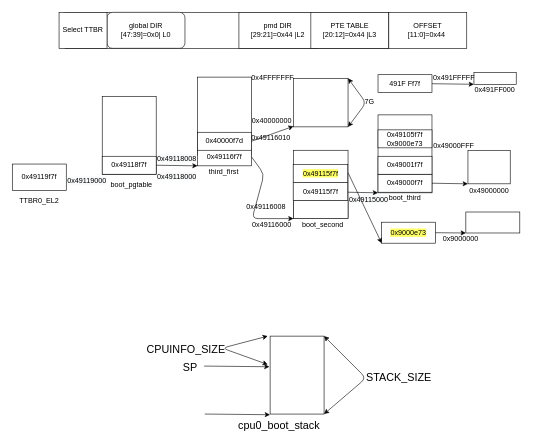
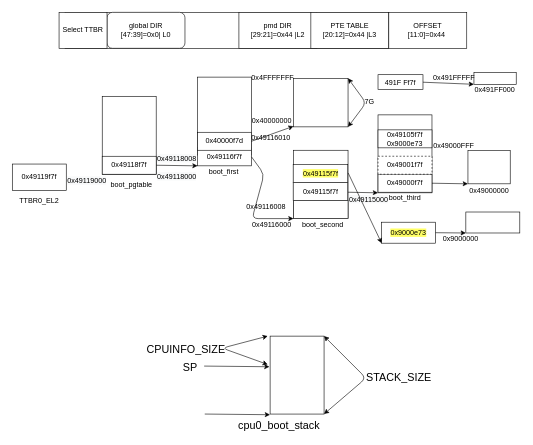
  <mxCell id="0" />
  <mxCell id="1" parent="0" />
  <mxCell id="2" value="" style="rounded=0;whiteSpace=wrap;html=1;" parent="1" vertex="1"><mxGeometry x="108" y="20" width="540" height="60" as="geometry" /></mxCell>
  <mxCell id="3" value="" style="rounded=0;whiteSpace=wrap;html=1;" parent="1" vertex="1"><mxGeometry x="329" y="128" width="90" height="130" as="geometry" /></mxCell>
  <mxCell id="4" value="global DIR&lt;br&gt;[47:39]=0x0| L0" style="whiteSpace=wrap;html=1;rounded=1;" parent="1" vertex="1"><mxGeometry x="178" y="20" width="130" height="60" as="geometry" /></mxCell>
  <mxCell id="5" value="Select TTBR" style="rounded=0;whiteSpace=wrap;html=1;" parent="1" vertex="1"><mxGeometry x="98" y="20" width="80" height="60" as="geometry" /></mxCell>
  <mxCell id="6" value="pmd DIR&lt;br&gt;[29:21]=0x44 |L2" style="rounded=0;whiteSpace=wrap;html=1;" parent="1" vertex="1"><mxGeometry x="398" y="20" width="130" height="60" as="geometry" /></mxCell>
  <mxCell id="7" value="" style="rounded=0;whiteSpace=wrap;html=1;" parent="1" vertex="1"><mxGeometry x="489" y="130" width="91" height="81" as="geometry" /></mxCell>
  <mxCell id="8" value="PTE TABLE&lt;br&gt;[20:12]=0x44 |L3" style="rounded=0;whiteSpace=wrap;html=1;" parent="1" vertex="1"><mxGeometry x="518" y="20" width="130" height="60" as="geometry" /></mxCell>
  <mxCell id="9" value="OFFSET&lt;br&gt;[11:0]=0x44&amp;nbsp;" style="rounded=0;whiteSpace=wrap;html=1;" parent="1" vertex="1"><mxGeometry x="648" y="20" width="130" height="60" as="geometry" /></mxCell>
- <mxCell id="10" value="third_first" style="text;html=1;strokeColor=none;fillColor=none;align=center;verticalAlign=middle;whiteSpace=wrap;rounded=0;" parent="1" vertex="1"><mxGeometry x="338" y="266" width="70" height="40" as="geometry" /></mxCell>
+ <mxCell id="10" value="boot_first" style="text;html=1;strokeColor=none;fillColor=none;align=center;verticalAlign=middle;whiteSpace=wrap;rounded=0;" parent="1" vertex="1"><mxGeometry x="338" y="266" width="70" height="40" as="geometry" /></mxCell>
  <mxCell id="11" value="0x49116f7f" style="rounded=0;whiteSpace=wrap;html=1;" parent="1" vertex="1"><mxGeometry x="329" y="246" width="90" height="30" as="geometry" /></mxCell>
  <mxCell id="12" value="0x40000f7d" style="rounded=0;whiteSpace=wrap;html=1;" parent="1" vertex="1"><mxGeometry x="329" y="220" width="90" height="30" as="geometry" /></mxCell>
  <mxCell id="13" value="" style="rounded=0;whiteSpace=wrap;html=1;" parent="1" vertex="1"><mxGeometry x="489" y="250" width="91" height="114" as="geometry" /></mxCell>
  <mxCell id="14" value="" style="endArrow=classic;html=1;exitX=1;exitY=0.5;exitDx=0;exitDy=0;" parent="1" source="12" edge="1"><mxGeometry width="50" height="50" relative="1" as="geometry"><mxPoint x="439" y="260" as="sourcePoint" /><mxPoint x="489" y="210" as="targetPoint" /></mxGeometry></mxCell>
  <mxCell id="15" value="0x40000000" style="text;html=1;strokeColor=none;fillColor=none;align=center;verticalAlign=middle;whiteSpace=wrap;rounded=0;" parent="1" vertex="1"><mxGeometry x="433" y="191" width="40" height="20" as="geometry" /></mxCell>
  <mxCell id="16" value="" style="rounded=0;whiteSpace=wrap;html=1;" parent="1" vertex="1"><mxGeometry x="170" y="160" width="90" height="130" as="geometry" /></mxCell>
  <mxCell id="17" style="edgeStyle=none;rounded=0;orthogonalLoop=1;jettySize=auto;html=1;exitX=1;exitY=0.5;exitDx=0;exitDy=0;entryX=0;entryY=1;entryDx=0;entryDy=0;" parent="1" source="18" target="11" edge="1"><mxGeometry relative="1" as="geometry" /></mxCell>
  <mxCell id="18" value="0x49118f7f" style="rounded=0;whiteSpace=wrap;html=1;" parent="1" vertex="1"><mxGeometry x="170" y="260" width="90" height="30" as="geometry" /></mxCell>
  <mxCell id="19" value="boot_pgtable" style="text;html=1;strokeColor=none;fillColor=none;align=center;verticalAlign=middle;whiteSpace=wrap;rounded=0;" parent="1" vertex="1"><mxGeometry x="184" y="287" width="70" height="40" as="geometry" /></mxCell>
  <mxCell id="20" value="&lt;span style=&quot;font-family: &amp;#34;helvetica&amp;#34;&quot;&gt;0x49119f7f&lt;/span&gt;" style="rounded=0;whiteSpace=wrap;html=1;" parent="1" vertex="1"><mxGeometry x="20" y="273" width="90" height="44" as="geometry" /></mxCell>
  <mxCell id="21" value="TTBR0_EL2" style="text;html=1;strokeColor=none;fillColor=none;align=center;verticalAlign=middle;whiteSpace=wrap;rounded=0;" parent="1" vertex="1"><mxGeometry x="30" y="315" width="70" height="40" as="geometry" /></mxCell>
  <mxCell id="22" value="&lt;span style=&quot;color: rgb(0 , 0 , 0) ; font-family: &amp;#34;helvetica&amp;#34; ; font-size: 12px ; font-style: normal ; font-weight: 400 ; letter-spacing: normal ; text-align: center ; text-indent: 0px ; text-transform: none ; word-spacing: 0px ; background-color: rgb(248 , 249 , 250) ; display: inline ; float: none&quot;&gt;0x49119000&lt;/span&gt;" style="text;whiteSpace=wrap;html=1;" parent="1" vertex="1"><mxGeometry x="110" y="287" width="90" height="30" as="geometry" /></mxCell>
  <mxCell id="23" value="&lt;span style=&quot;color: rgb(0 , 0 , 0) ; font-family: &amp;#34;helvetica&amp;#34; ; font-size: 12px ; font-style: normal ; font-weight: 400 ; letter-spacing: normal ; text-align: center ; text-indent: 0px ; text-transform: none ; word-spacing: 0px ; background-color: rgb(248 , 249 , 250) ; display: inline ; float: none&quot;&gt;0x49118000&lt;/span&gt;" style="text;whiteSpace=wrap;html=1;" parent="1" vertex="1"><mxGeometry x="260" y="280" width="90" height="30" as="geometry" /></mxCell>
  <mxCell id="24" value="boot_second" style="text;html=1;strokeColor=none;fillColor=none;align=center;verticalAlign=middle;whiteSpace=wrap;rounded=0;" parent="1" vertex="1"><mxGeometry x="500" y="355" width="76" height="40" as="geometry" /></mxCell>
  <mxCell id="25" value="&lt;span style=&quot;color: rgb(0 , 0 , 0) ; font-family: &amp;#34;helvetica&amp;#34; ; font-size: 12px ; font-style: normal ; font-weight: 400 ; letter-spacing: normal ; text-align: center ; text-indent: 0px ; text-transform: none ; word-spacing: 0px ; background-color: rgb(248 , 249 , 250) ; display: inline ; float: none&quot;&gt;0x49118008&lt;/span&gt;" style="text;whiteSpace=wrap;html=1;" parent="1" vertex="1"><mxGeometry x="260" y="250" width="90" height="30" as="geometry" /></mxCell>
  <mxCell id="26" value="" style="rounded=0;whiteSpace=wrap;html=1;" parent="1" vertex="1"><mxGeometry x="630" y="191" width="90" height="130" as="geometry" /></mxCell>
  <mxCell id="27" value="" style="rounded=0;whiteSpace=wrap;html=1;" parent="1" vertex="1"><mxGeometry x="489" y="334" width="91" height="30" as="geometry" /></mxCell>
  <mxCell id="28" value="0x49115f7f" style="rounded=0;whiteSpace=wrap;html=1;" parent="1" vertex="1"><mxGeometry x="488.5" y="304" width="91" height="30" as="geometry" /></mxCell>
  <mxCell id="29" value="0x49116008" style="text;html=1;strokeColor=none;fillColor=none;align=center;verticalAlign=middle;whiteSpace=wrap;rounded=0;" parent="1" vertex="1"><mxGeometry x="425" y="335" width="37" height="20" as="geometry" /></mxCell>
  <mxCell id="30" value="0x49116000" style="text;html=1;strokeColor=none;fillColor=none;align=center;verticalAlign=middle;whiteSpace=wrap;rounded=0;" parent="1" vertex="1"><mxGeometry x="433" y="365" width="40" height="20" as="geometry" /></mxCell>
  <mxCell id="31" value="" style="endArrow=classic;html=1;exitX=1;exitY=0.5;exitDx=0;exitDy=0;entryX=0;entryY=1;entryDx=0;entryDy=0;" parent="1" source="11" target="27" edge="1"><mxGeometry width="50" height="50" relative="1" as="geometry"><mxPoint x="419" y="276" as="sourcePoint" /><mxPoint x="489" y="364" as="targetPoint" /><Array as="points"><mxPoint x="440" y="290" /><mxPoint x="420" y="364" /></Array></mxGeometry></mxCell>
  <mxCell id="32" value="" style="endArrow=classic;html=1;entryX=0;entryY=1;entryDx=0;entryDy=0;" parent="1" target="26" edge="1"><mxGeometry width="50" height="50" relative="1" as="geometry"><mxPoint x="580" y="320" as="sourcePoint" /><mxPoint x="640" y="300" as="targetPoint" /></mxGeometry></mxCell>
  <mxCell id="33" value="boot_third" style="text;html=1;strokeColor=none;fillColor=none;align=center;verticalAlign=middle;whiteSpace=wrap;rounded=0;" parent="1" vertex="1"><mxGeometry x="637" y="310" width="76" height="40" as="geometry" /></mxCell>
  <mxCell id="34" value="&lt;span style=&quot;color: rgb(0 , 0 , 0) ; font-family: &amp;#34;helvetica&amp;#34; ; font-size: 12px ; font-style: normal ; font-weight: 400 ; letter-spacing: normal ; text-align: center ; text-indent: 0px ; text-transform: none ; word-spacing: 0px ; background-color: rgb(248 , 249 , 250) ; display: inline ; float: none&quot;&gt;0x49115000&lt;/span&gt;" style="text;whiteSpace=wrap;html=1;" parent="1" vertex="1"><mxGeometry x="580" y="318" width="80" height="30" as="geometry" /></mxCell>
  <mxCell id="35" value="0x49000f7f" style="rounded=0;whiteSpace=wrap;html=1;" parent="1" vertex="1"><mxGeometry x="630" y="290" width="90" height="30" as="geometry" /></mxCell>
- <mxCell id="36" value="0x49001f7f" style="rounded=0;whiteSpace=wrap;html=1;" parent="1" vertex="1"><mxGeometry x="630" y="260" width="90" height="30" as="geometry" /></mxCell>
- <mxCell id="37" value="491F Ff7f" style="rounded=0;whiteSpace=wrap;html=1;" parent="1" vertex="1"><mxGeometry x="630" y="124" width="90" height="30" as="geometry" /></mxCell>
+ <mxCell id="36" value="0x49001f7f" style="rounded=0;whiteSpace=wrap;html=1;dashed=1;" parent="1" vertex="1"><mxGeometry x="630" y="260" width="90" height="30" as="geometry" /></mxCell>
+ <mxCell id="37" value="491F Ff7f" style="rounded=0;whiteSpace=wrap;html=1;" parent="1" vertex="1"><mxGeometry x="630" y="124" width="75" height="25" as="geometry" /></mxCell>
  <mxCell id="38" value="&lt;font style=&quot;font-size: 12px&quot;&gt;0x4FFFFFFF&lt;/font&gt;" style="text;html=1;strokeColor=none;fillColor=none;align=center;verticalAlign=middle;whiteSpace=wrap;rounded=0;" parent="1" vertex="1"><mxGeometry x="390.5" y="120" width="127" height="20" as="geometry" /></mxCell>
  <mxCell id="39" value="" style="rounded=0;whiteSpace=wrap;html=1;" parent="1" vertex="1"><mxGeometry x="780" y="250.5" width="70.5" height="55.5" as="geometry" /></mxCell>
  <mxCell id="40" value="" style="rounded=0;whiteSpace=wrap;html=1;" parent="1" vertex="1"><mxGeometry x="790" y="120.5" width="70.5" height="19.5" as="geometry" /></mxCell>
  <mxCell id="41" value="" style="endArrow=classic;html=1;exitX=1;exitY=0.5;exitDx=0;exitDy=0;entryX=0;entryY=1;entryDx=0;entryDy=0;" parent="1" source="37" target="40" edge="1"><mxGeometry width="50" height="50" relative="1" as="geometry"><mxPoint x="730" y="164" as="sourcePoint" /><mxPoint x="780" y="114" as="targetPoint" /></mxGeometry></mxCell>
  <mxCell id="42" value="" style="endArrow=classic;html=1;exitX=1;exitY=0.5;exitDx=0;exitDy=0;entryX=0;entryY=1;entryDx=0;entryDy=0;" parent="1" source="35" target="39" edge="1"><mxGeometry width="50" height="50" relative="1" as="geometry"><mxPoint x="800" y="370" as="sourcePoint" /><mxPoint x="850" y="320" as="targetPoint" /></mxGeometry></mxCell>
  <mxCell id="43" value="0x49000000" style="text;html=1;strokeColor=none;fillColor=none;align=center;verticalAlign=middle;whiteSpace=wrap;rounded=0;" parent="1" vertex="1"><mxGeometry x="782" y="307" width="67" height="20" as="geometry" /></mxCell>
  <mxCell id="44" value="0x491FF000" style="text;html=1;strokeColor=none;fillColor=none;align=center;verticalAlign=middle;whiteSpace=wrap;rounded=0;" parent="1" vertex="1"><mxGeometry x="805.25" y="140" width="40" height="20" as="geometry" /></mxCell>
  <mxCell id="45" value="" style="endArrow=classic;startArrow=classic;html=1;entryX=1;entryY=0;entryDx=0;entryDy=0;exitX=1;exitY=1;exitDx=0;exitDy=0;" parent="1" source="7" target="7" edge="1"><mxGeometry width="50" height="50" relative="1" as="geometry"><mxPoint x="600" y="210" as="sourcePoint" /><mxPoint x="650" y="140" as="targetPoint" /><Array as="points"><mxPoint x="610" y="171" /></Array></mxGeometry></mxCell>
  <mxCell id="46" value="7G" style="text;html=1;strokeColor=none;fillColor=none;align=center;verticalAlign=middle;whiteSpace=wrap;rounded=0;" parent="1" vertex="1"><mxGeometry x="596" y="160" width="40" height="20" as="geometry" /></mxCell>
  <mxCell id="47" value="0x491FFFFF" style="text;html=1;strokeColor=none;fillColor=none;align=center;verticalAlign=middle;whiteSpace=wrap;rounded=0;" parent="1" vertex="1"><mxGeometry x="736.5" y="120" width="40" height="20" as="geometry" /></mxCell>
  <mxCell id="48" value="0x49000FFF" style="text;html=1;strokeColor=none;fillColor=none;align=center;verticalAlign=middle;whiteSpace=wrap;rounded=0;" parent="1" vertex="1"><mxGeometry x="723" y="233" width="67" height="20" as="geometry" /></mxCell>
  <mxCell id="49" value="0x49105f7f&lt;br&gt;0x9000e73" style="rounded=0;whiteSpace=wrap;html=1;" parent="1" vertex="1"><mxGeometry x="630" y="216" width="90" height="30" as="geometry" /></mxCell>
  <mxCell id="50" value="&lt;span style=&quot;background-color: rgb(255 , 255 , 102)&quot;&gt;0x49115f7f&lt;/span&gt;" style="rounded=0;whiteSpace=wrap;html=1;" parent="1" vertex="1"><mxGeometry x="488.5" y="274" width="91" height="30" as="geometry" /></mxCell>
  <mxCell id="51" value="&lt;span style=&quot;background-color: rgb(255 , 255 , 102)&quot;&gt;0x9000e73&lt;/span&gt;" style="rounded=0;whiteSpace=wrap;html=1;" parent="1" vertex="1"><mxGeometry x="636" y="370" width="90" height="35" as="geometry" /></mxCell>
  <mxCell id="52" value="0x49116010" style="text;html=1;strokeColor=none;fillColor=none;align=center;verticalAlign=middle;whiteSpace=wrap;rounded=0;" parent="1" vertex="1"><mxGeometry x="433" y="220" width="37" height="20" as="geometry" /></mxCell>
  <mxCell id="53" value="" style="endArrow=classic;html=1;exitX=1.002;exitY=0.332;exitDx=0;exitDy=0;exitPerimeter=0;entryX=0;entryY=1;entryDx=0;entryDy=0;" parent="1" source="13" target="51" edge="1"><mxGeometry width="50" height="50" relative="1" as="geometry"><mxPoint x="600" y="410" as="sourcePoint" /><mxPoint x="650" y="360" as="targetPoint" /></mxGeometry></mxCell>
  <mxCell id="54" value="" style="rounded=0;whiteSpace=wrap;html=1;" parent="1" vertex="1"><mxGeometry x="776.5" y="353" width="90" height="35" as="geometry" /></mxCell>
  <mxCell id="55" value="" style="endArrow=classic;html=1;exitX=1;exitY=0.5;exitDx=0;exitDy=0;entryX=0;entryY=1;entryDx=0;entryDy=0;" parent="1" source="51" target="54" edge="1"><mxGeometry width="50" height="50" relative="1" as="geometry"><mxPoint x="750" y="450" as="sourcePoint" /><mxPoint x="800" y="400" as="targetPoint" /></mxGeometry></mxCell>
  <mxCell id="56" value="0x9000000" style="text;html=1;strokeColor=none;fillColor=none;align=center;verticalAlign=middle;whiteSpace=wrap;rounded=0;" parent="1" vertex="1"><mxGeometry x="736.5" y="388" width="62" height="20" as="geometry" /></mxCell>
  <mxCell id="57" value="" style="rounded=0;whiteSpace=wrap;html=1;" vertex="1" parent="1"><mxGeometry x="450" y="560" width="90" height="130" as="geometry" /></mxCell>
  <mxCell id="58" value="" style="endArrow=classic;html=1;entryX=-0.013;entryY=0.393;entryDx=0;entryDy=0;entryPerimeter=0;" edge="1" parent="1" target="57"><mxGeometry width="50" height="50" relative="1" as="geometry"><mxPoint x="340" y="610" as="sourcePoint" /><mxPoint x="320" y="630" as="targetPoint" /></mxGeometry></mxCell>
  <mxCell id="59" value="" style="endArrow=classic;html=1;entryX=-0.013;entryY=0.393;entryDx=0;entryDy=0;entryPerimeter=0;" edge="1" parent="1"><mxGeometry width="50" height="50" relative="1" as="geometry"><mxPoint x="341" y="690" as="sourcePoint" /><mxPoint x="449.83" y="691.09" as="targetPoint" /></mxGeometry></mxCell>
  <mxCell id="60" value="&lt;font style=&quot;font-size: 18px&quot;&gt;cpu0_boot_stack&lt;/font&gt;" style="text;html=1;strokeColor=none;fillColor=none;align=center;verticalAlign=middle;whiteSpace=wrap;rounded=0;" vertex="1" parent="1"><mxGeometry x="430" y="700" width="70" height="20" as="geometry" /></mxCell>
  <mxCell id="61" value="" style="endArrow=classic;startArrow=classic;html=1;entryX=1;entryY=0;entryDx=0;entryDy=0;exitX=1;exitY=1;exitDx=0;exitDy=0;" edge="1" parent="1" source="57" target="57"><mxGeometry width="50" height="50" relative="1" as="geometry"><mxPoint x="590" y="660" as="sourcePoint" /><mxPoint x="640" y="610" as="targetPoint" /><Array as="points"><mxPoint x="610" y="630" /></Array></mxGeometry></mxCell>
  <mxCell id="62" value="&lt;span style=&quot;font-size: 18px&quot;&gt;STACK_SIZE&lt;/span&gt;" style="text;html=1;strokeColor=none;fillColor=none;align=center;verticalAlign=middle;whiteSpace=wrap;rounded=0;" vertex="1" parent="1"><mxGeometry x="630" y="620" width="70" height="20" as="geometry" /></mxCell>
  <mxCell id="63" value="" style="endArrow=classic;startArrow=classic;html=1;exitX=-0.044;exitY=0.364;exitDx=0;exitDy=0;exitPerimeter=0;" edge="1" parent="1" source="57"><mxGeometry width="50" height="50" relative="1" as="geometry"><mxPoint x="370" y="570" as="sourcePoint" /><mxPoint x="446" y="560" as="targetPoint" /><Array as="points"><mxPoint x="370" y="580" /></Array></mxGeometry></mxCell>
  <mxCell id="64" value="&lt;span style=&quot;font-size: 18px&quot;&gt;CPUINFO_SIZE&lt;/span&gt;" style="text;html=1;strokeColor=none;fillColor=none;align=center;verticalAlign=middle;whiteSpace=wrap;rounded=0;" vertex="1" parent="1"><mxGeometry x="275" y="572" width="70" height="20" as="geometry" /></mxCell>
  <mxCell id="65" value="&lt;font style=&quot;font-size: 18px&quot;&gt;SP&lt;/font&gt;" style="text;html=1;strokeColor=none;fillColor=none;align=center;verticalAlign=middle;whiteSpace=wrap;rounded=0;" vertex="1" parent="1"><mxGeometry x="297" y="603" width="40" height="20" as="geometry" /></mxCell>
